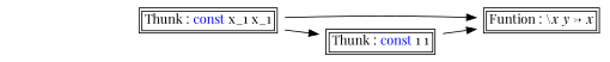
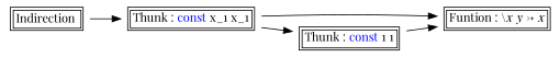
  digraph {
    rankdir=LR
    fontname="Playfair Display"
    node [fontname="Playfair Display" shape=plaintext]
    edge [fontname="Playfair Display"]
    n1 [label=<<TABLE ALIGN="LEFT"><TR><TD BALIGN="LEFT" ALIGN="LEFT">Funtion&nbsp;:&nbsp;\<I>x</I>&nbsp;<I>y</I>&nbsp;-&gt;&nbsp;<I>x</I><BR /></TD></TR></TABLE>>]
+   n2 [label=<<TABLE ALIGN="LEFT"><TR><TD BALIGN="LEFT" ALIGN="LEFT">Indirection&nbsp;<BR /></TD></TR></TABLE>>]
    n3 [label=<<TABLE ALIGN="LEFT"><TR><TD BALIGN="LEFT" ALIGN="LEFT">Thunk&nbsp;:&nbsp;<FONT COLOR="blue">const</FONT>&nbsp;x_1&nbsp;x_1<BR /></TD></TR></TABLE>>]
    n4 [label=<<TABLE ALIGN="LEFT"><TR><TD BALIGN="LEFT" ALIGN="LEFT">Thunk&nbsp;:&nbsp;<FONT COLOR="blue">const</FONT>&nbsp;1&nbsp;1<BR /></TD></TR></TABLE>>]
+   n2 -> n3
    n3 -> n1
    n3 -> n4
    n4 -> n1
  }
